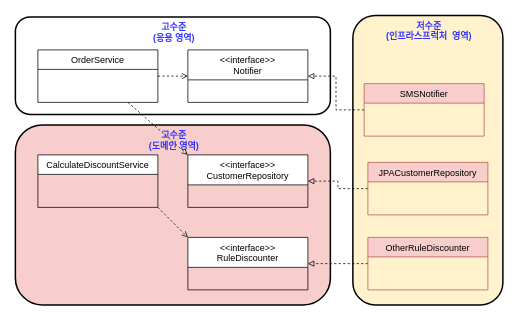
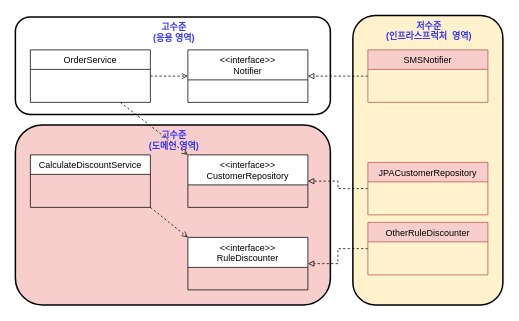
  <mxCell id="0" />
  <mxCell id="1" parent="0" />
  <mxCell id="2" value="&lt;font color=&quot;#3333ff&quot;&gt;&amp;nbsp;&lt;b&gt;저수준&lt;/b&gt;&lt;/font&gt;&lt;div&gt;&lt;b&gt;&lt;font color=&quot;#3333ff&quot;&gt;&amp;nbsp;(인프라스프럭처&amp;nbsp; 영역)&lt;/font&gt;&lt;/b&gt;&lt;/div&gt;" style="rounded=1;whiteSpace=wrap;html=1;align=center;verticalAlign=top;strokeWidth=2;fillColor=#fff2cc;" vertex="1" parent="1"><mxGeometry x="470" y="20" width="200" height="386" as="geometry" /></mxCell>
  <mxCell id="3" value="&lt;font color=&quot;#3333ff&quot;&gt;&amp;nbsp;&lt;b&gt;고수준&lt;/b&gt;&lt;/font&gt;&lt;div&gt;&lt;b&gt;&lt;font color=&quot;#3333ff&quot;&gt;&amp;nbsp;(응용 영역)&lt;/font&gt;&lt;/b&gt;&lt;/div&gt;" style="rounded=1;whiteSpace=wrap;html=1;align=center;verticalAlign=top;strokeWidth=2;" vertex="1" parent="1"><mxGeometry x="20" y="22" width="420" height="130" as="geometry" /></mxCell>
  <mxCell id="4" value="&lt;font color=&quot;#3333ff&quot;&gt;&amp;nbsp;&lt;b&gt;고수준&lt;/b&gt;&lt;/font&gt;&lt;div&gt;&lt;b&gt;&lt;font color=&quot;#3333ff&quot;&gt;&amp;nbsp;(도메인 영역)&lt;/font&gt;&lt;/b&gt;&lt;/div&gt;" style="rounded=1;whiteSpace=wrap;html=1;align=center;verticalAlign=top;strokeWidth=2;fillColor=#f8cecc;" vertex="1" parent="1"><mxGeometry x="20" y="166" width="420" height="240" as="geometry" /></mxCell>
  <mxCell id="5" style="edgeStyle=orthogonalEdgeStyle;rounded=0;orthogonalLoop=1;jettySize=auto;html=1;entryX=0;entryY=0.5;entryDx=0;entryDy=0;dashed=1;endArrow=open;endFill=0;" edge="1" parent="1" source="7" target="8"><mxGeometry relative="1" as="geometry" /></mxCell>
  <mxCell id="6" style="rounded=0;orthogonalLoop=1;jettySize=auto;html=1;exitX=0.75;exitY=1;exitDx=0;exitDy=0;entryX=0;entryY=0;entryDx=0;entryDy=0;dashed=1;endArrow=open;endFill=0;" edge="1" parent="1" source="7" target="11"><mxGeometry relative="1" as="geometry" /></mxCell>
- <mxCell id="7" value="OrderService" style="swimlane;fontStyle=0;align=center;verticalAlign=top;childLayout=stackLayout;horizontal=1;startSize=26;horizontalStack=0;resizeParent=1;resizeLast=0;collapsible=1;marginBottom=0;rounded=0;shadow=0;strokeWidth=1;" vertex="1" parent="1"><mxGeometry x="50" y="66" width="160" height="70" as="geometry"><mxRectangle x="340" y="380" width="170" height="26" as="alternateBounds" /></mxGeometry></mxCell>
+ <mxCell id="7" value="OrderService" style="swimlane;fontStyle=0;align=center;verticalAlign=top;childLayout=stackLayout;horizontal=1;startSize=26;horizontalStack=0;resizeParent=1;resizeLast=0;collapsible=1;marginBottom=0;rounded=0;shadow=0;strokeWidth=1;" vertex="1" parent="1"><mxGeometry x="40" y="66" width="160" height="70" as="geometry"><mxRectangle x="340" y="380" width="170" height="26" as="alternateBounds" /></mxGeometry></mxCell>
  <mxCell id="8" value="&lt;&lt;interface&gt;&gt;&#10;Notifier" style="swimlane;fontStyle=0;align=center;verticalAlign=top;childLayout=stackLayout;horizontal=1;startSize=40;horizontalStack=0;resizeParent=1;resizeLast=0;collapsible=1;marginBottom=0;rounded=0;shadow=0;strokeWidth=1;" vertex="1" parent="1"><mxGeometry x="250" y="66" width="160" height="70" as="geometry"><mxRectangle x="340" y="380" width="170" height="26" as="alternateBounds" /></mxGeometry></mxCell>
  <mxCell id="9" style="rounded=0;orthogonalLoop=1;jettySize=auto;html=1;exitX=1;exitY=1;exitDx=0;exitDy=0;entryX=0;entryY=0;entryDx=0;entryDy=0;dashed=1;endArrow=open;endFill=0;" edge="1" parent="1" source="10" target="12"><mxGeometry relative="1" as="geometry" /></mxCell>
- <mxCell id="10" value="CalculateDiscountService" style="swimlane;fontStyle=0;align=center;verticalAlign=top;childLayout=stackLayout;horizontal=1;startSize=26;horizontalStack=0;resizeParent=1;resizeLast=0;collapsible=1;marginBottom=0;rounded=0;shadow=0;strokeWidth=1;" vertex="1" parent="1"><mxGeometry x="50" y="206" width="160" height="70" as="geometry"><mxRectangle x="340" y="380" width="170" height="26" as="alternateBounds" /></mxGeometry></mxCell>
+ <mxCell id="10" value="CalculateDiscountService" style="swimlane;fontStyle=0;align=center;verticalAlign=top;childLayout=stackLayout;horizontal=1;startSize=26;horizontalStack=0;resizeParent=1;resizeLast=0;collapsible=1;marginBottom=0;rounded=0;shadow=0;strokeWidth=1;" vertex="1" parent="1"><mxGeometry x="40" y="206" width="160" height="70" as="geometry"><mxRectangle x="340" y="380" width="170" height="26" as="alternateBounds" /></mxGeometry></mxCell>
  <mxCell id="11" value="&lt;&lt;interface&gt;&gt;&#10;CustomerRepository" style="swimlane;fontStyle=0;align=center;verticalAlign=top;childLayout=stackLayout;horizontal=1;startSize=40;horizontalStack=0;resizeParent=1;resizeLast=0;collapsible=1;marginBottom=0;rounded=0;shadow=0;strokeWidth=1;" vertex="1" parent="1"><mxGeometry x="250" y="206" width="160" height="70" as="geometry"><mxRectangle x="340" y="380" width="170" height="26" as="alternateBounds" /></mxGeometry></mxCell>
  <mxCell id="12" value="&lt;&lt;interface&gt;&gt;&#10;RuleDiscounter" style="swimlane;fontStyle=0;align=center;verticalAlign=top;childLayout=stackLayout;horizontal=1;startSize=40;horizontalStack=0;resizeParent=1;resizeLast=0;collapsible=1;marginBottom=0;rounded=0;shadow=0;strokeWidth=1;" vertex="1" parent="1"><mxGeometry x="250" y="316" width="160" height="70" as="geometry"><mxRectangle x="340" y="380" width="170" height="26" as="alternateBounds" /></mxGeometry></mxCell>
  <mxCell id="13" style="edgeStyle=orthogonalEdgeStyle;rounded=0;orthogonalLoop=1;jettySize=auto;html=1;entryX=1;entryY=0.5;entryDx=0;entryDy=0;dashed=1;endArrow=block;endFill=0;" edge="1" parent="1" source="14" target="8"><mxGeometry relative="1" as="geometry" /></mxCell>
- <mxCell id="14" value="SMSNotifier" style="swimlane;fontStyle=0;align=center;verticalAlign=top;childLayout=stackLayout;horizontal=1;startSize=26;horizontalStack=0;resizeParent=1;resizeLast=0;collapsible=1;marginBottom=0;rounded=0;shadow=0;strokeWidth=1;fillColor=#f8cecc;strokeColor=#b85450;" vertex="1" parent="1"><mxGeometry x="485" y="111" width="160" height="70" as="geometry"><mxRectangle x="340" y="380" width="170" height="26" as="alternateBounds" /></mxGeometry></mxCell>
+ <mxCell id="14" value="SMSNotifier" style="swimlane;fontStyle=0;align=center;verticalAlign=top;childLayout=stackLayout;horizontal=1;startSize=26;horizontalStack=0;resizeParent=1;resizeLast=0;collapsible=1;marginBottom=0;rounded=0;shadow=0;strokeWidth=1;fillColor=#f8cecc;strokeColor=#b85450;" vertex="1" parent="1"><mxGeometry x="490" y="66" width="160" height="70" as="geometry"><mxRectangle x="340" y="380" width="170" height="26" as="alternateBounds" /></mxGeometry></mxCell>
  <mxCell id="15" style="edgeStyle=orthogonalEdgeStyle;rounded=0;orthogonalLoop=1;jettySize=auto;html=1;entryX=1;entryY=0.5;entryDx=0;entryDy=0;dashed=1;endArrow=block;endFill=0;" edge="1" parent="1" source="16" target="11"><mxGeometry relative="1" as="geometry" /></mxCell>
  <mxCell id="16" value="JPACustomerRepository" style="swimlane;fontStyle=0;align=center;verticalAlign=top;childLayout=stackLayout;horizontal=1;startSize=26;horizontalStack=0;resizeParent=1;resizeLast=0;collapsible=1;marginBottom=0;rounded=0;shadow=0;strokeWidth=1;fillColor=#f8cecc;strokeColor=#b85450;" vertex="1" parent="1"><mxGeometry x="490" y="216" width="160" height="70" as="geometry"><mxRectangle x="340" y="380" width="170" height="26" as="alternateBounds" /></mxGeometry></mxCell>
  <mxCell id="17" style="edgeStyle=orthogonalEdgeStyle;rounded=0;orthogonalLoop=1;jettySize=auto;html=1;exitX=0;exitY=0.5;exitDx=0;exitDy=0;entryX=1;entryY=0.5;entryDx=0;entryDy=0;dashed=1;endArrow=block;endFill=0;" edge="1" parent="1" source="18" target="12"><mxGeometry relative="1" as="geometry" /></mxCell>
- <mxCell id="18" value="OtherRuleDiscounter" style="swimlane;fontStyle=0;align=center;verticalAlign=top;childLayout=stackLayout;horizontal=1;startSize=26;horizontalStack=0;resizeParent=1;resizeLast=0;collapsible=1;marginBottom=0;rounded=0;shadow=0;strokeWidth=1;fillColor=#f8cecc;strokeColor=#b85450;" vertex="1" parent="1"><mxGeometry x="490" y="316" width="160" height="70" as="geometry"><mxRectangle x="340" y="380" width="170" height="26" as="alternateBounds" /></mxGeometry></mxCell>
+ <mxCell id="18" value="OtherRuleDiscounter" style="swimlane;fontStyle=0;align=center;verticalAlign=top;childLayout=stackLayout;horizontal=1;startSize=26;horizontalStack=0;resizeParent=1;resizeLast=0;collapsible=1;marginBottom=0;rounded=0;shadow=0;strokeWidth=1;fillColor=#f8cecc;strokeColor=#b85450;" vertex="1" parent="1"><mxGeometry x="490" y="296" width="160" height="70" as="geometry"><mxRectangle x="340" y="380" width="170" height="26" as="alternateBounds" /></mxGeometry></mxCell>
